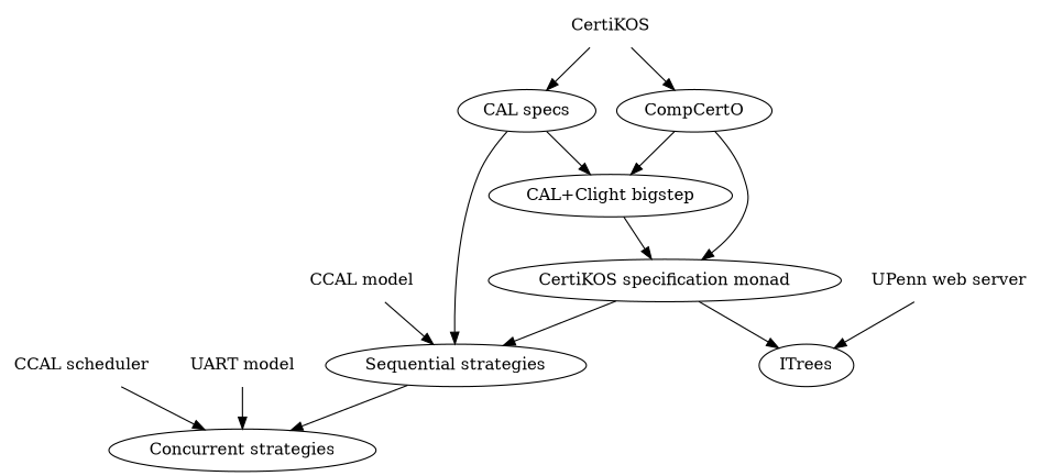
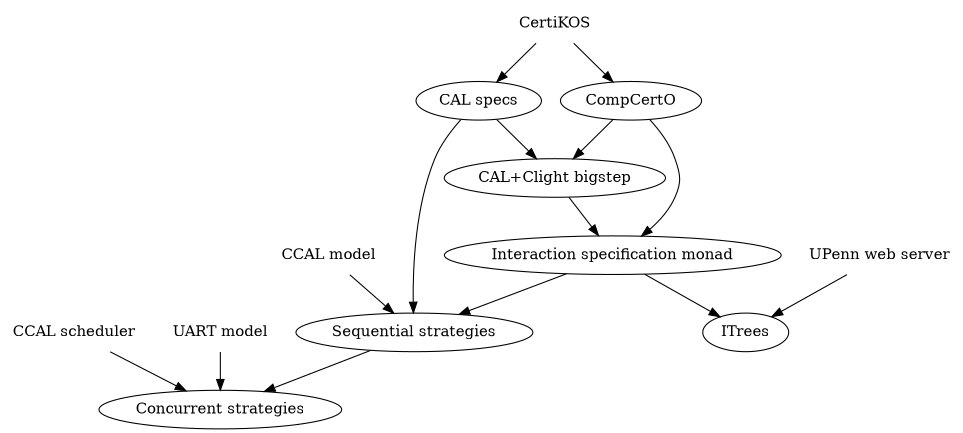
  digraph {
    n1 [label="CAL specs"]
    n2 [label="CAL+Clight bigstep"]
    n3 [label="Sequential strategies"]
-   n4 [label="CertiKOS specification monad"]
+   n4 [label="Interaction specification monad"]
    n5 [label="Concurrent strategies"]
    ITrees
    n7 [label="CCAL scheduler" shape=none]
    n8 [label="UART model" shape=none]
    n9 [label="UPenn web server" shape=none]
    n10 [label="CCAL model" shape=none]
    CertiKOS [shape=none]
    CompCertO
    n1 -> n2
    n1 -> n3
    n2 -> n4
    n3 -> n5
    n4 -> n3
    n4 -> ITrees
    n7 -> n5
    n8 -> n5
    n9 -> ITrees
    n10 -> n3
    CertiKOS -> n1
    CertiKOS -> CompCertO
    CompCertO -> n2
    CompCertO -> n4
  }
